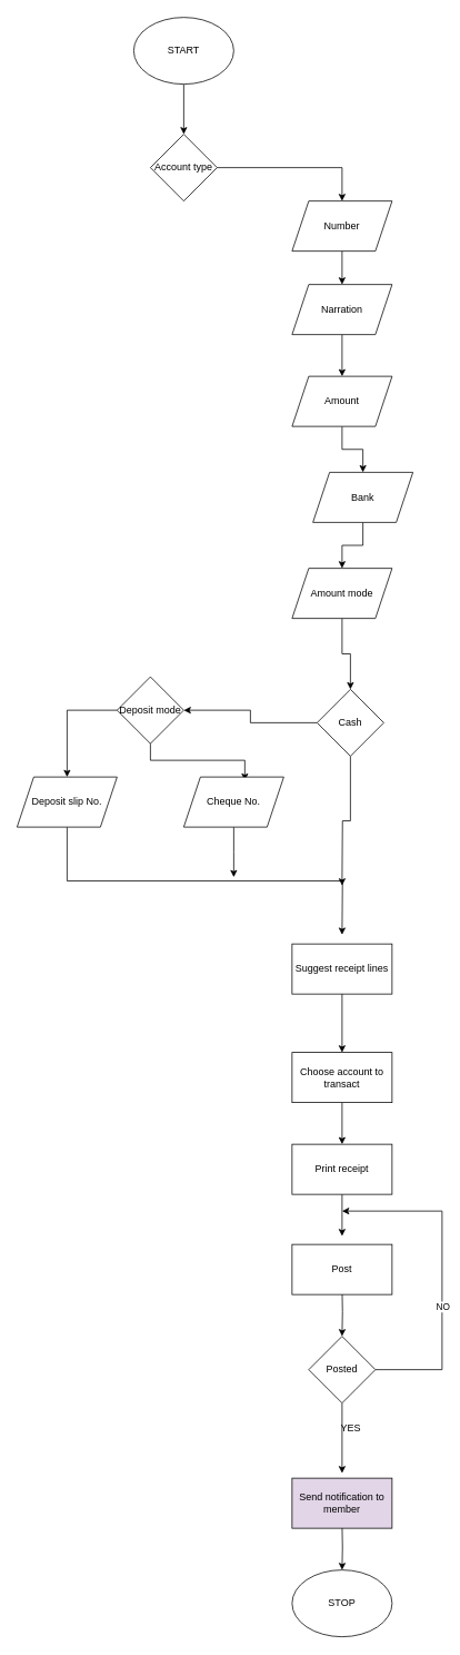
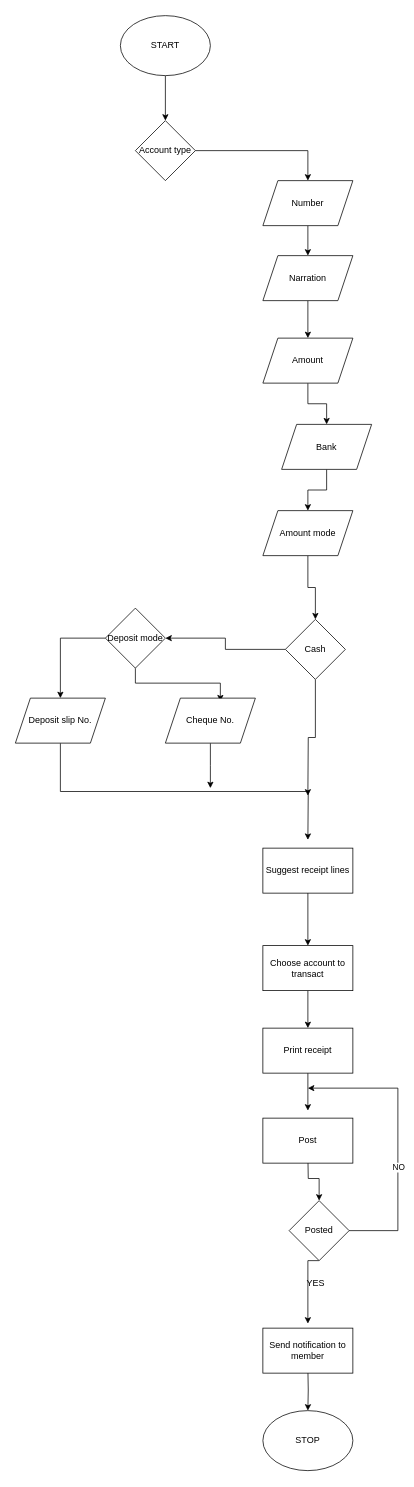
  <mxCell id="0" />
  <mxCell id="1" parent="0" />
  <mxCell id="2" style="edgeStyle=orthogonalEdgeStyle;rounded=0;orthogonalLoop=1;jettySize=auto;html=1;exitX=0.5;exitY=1;exitDx=0;exitDy=0;entryX=0.5;entryY=0;entryDx=0;entryDy=0;" parent="1" source="3" target="5" edge="1"><mxGeometry relative="1" as="geometry" /></mxCell>
  <mxCell id="3" value="START" style="ellipse;whiteSpace=wrap;html=1;" parent="1" vertex="1"><mxGeometry x="160" y="20" width="120" height="80" as="geometry" /></mxCell>
  <mxCell id="4" style="edgeStyle=orthogonalEdgeStyle;rounded=0;orthogonalLoop=1;jettySize=auto;html=1;exitX=1;exitY=0.5;exitDx=0;exitDy=0;entryX=0.5;entryY=0;entryDx=0;entryDy=0;" parent="1" source="5" target="7" edge="1"><mxGeometry relative="1" as="geometry"><mxPoint x="420" y="200" as="targetPoint" /></mxGeometry></mxCell>
  <mxCell id="5" value="Account type" style="rhombus;whiteSpace=wrap;html=1;" parent="1" vertex="1"><mxGeometry x="180" y="160" width="80" height="80" as="geometry" /></mxCell>
  <mxCell id="6" style="edgeStyle=orthogonalEdgeStyle;rounded=0;orthogonalLoop=1;jettySize=auto;html=1;exitX=0.5;exitY=1;exitDx=0;exitDy=0;entryX=0.5;entryY=0;entryDx=0;entryDy=0;" parent="1" source="7" target="9" edge="1"><mxGeometry relative="1" as="geometry" /></mxCell>
  <mxCell id="7" value="Number" style="shape=parallelogram;perimeter=parallelogramPerimeter;whiteSpace=wrap;html=1;fixedSize=1;" parent="1" vertex="1"><mxGeometry x="350" y="240" width="120" height="60" as="geometry" /></mxCell>
  <mxCell id="8" style="edgeStyle=orthogonalEdgeStyle;rounded=0;orthogonalLoop=1;jettySize=auto;html=1;exitX=0.5;exitY=1;exitDx=0;exitDy=0;entryX=0.5;entryY=0;entryDx=0;entryDy=0;" parent="1" source="9" target="11" edge="1"><mxGeometry relative="1" as="geometry" /></mxCell>
  <mxCell id="9" value="Narration" style="shape=parallelogram;perimeter=parallelogramPerimeter;whiteSpace=wrap;html=1;fixedSize=1;" parent="1" vertex="1"><mxGeometry x="350" y="340" width="120" height="60" as="geometry" /></mxCell>
  <mxCell id="10" style="edgeStyle=orthogonalEdgeStyle;rounded=0;orthogonalLoop=1;jettySize=auto;html=1;exitX=0.5;exitY=1;exitDx=0;exitDy=0;entryX=0.5;entryY=0;entryDx=0;entryDy=0;" parent="1" source="11" target="13" edge="1"><mxGeometry relative="1" as="geometry" /></mxCell>
  <mxCell id="11" value="Amount" style="shape=parallelogram;perimeter=parallelogramPerimeter;whiteSpace=wrap;html=1;fixedSize=1;" parent="1" vertex="1"><mxGeometry x="350" y="450" width="120" height="60" as="geometry" /></mxCell>
  <mxCell id="12" style="edgeStyle=orthogonalEdgeStyle;rounded=0;orthogonalLoop=1;jettySize=auto;html=1;exitX=0.5;exitY=1;exitDx=0;exitDy=0;entryX=0.5;entryY=0;entryDx=0;entryDy=0;" parent="1" source="13" target="15" edge="1"><mxGeometry relative="1" as="geometry" /></mxCell>
  <mxCell id="13" value="Bank" style="shape=parallelogram;perimeter=parallelogramPerimeter;whiteSpace=wrap;html=1;fixedSize=1;" parent="1" vertex="1"><mxGeometry x="375" y="565" width="120" height="60" as="geometry" /></mxCell>
  <mxCell id="14" style="edgeStyle=orthogonalEdgeStyle;rounded=0;orthogonalLoop=1;jettySize=auto;html=1;exitX=0.5;exitY=1;exitDx=0;exitDy=0;entryX=0.5;entryY=0;entryDx=0;entryDy=0;" parent="1" source="15" target="18" edge="1"><mxGeometry relative="1" as="geometry" /></mxCell>
  <mxCell id="15" value="Amount mode" style="shape=parallelogram;perimeter=parallelogramPerimeter;whiteSpace=wrap;html=1;fixedSize=1;" parent="1" vertex="1"><mxGeometry x="350" y="680" width="120" height="60" as="geometry" /></mxCell>
  <mxCell id="16" style="edgeStyle=orthogonalEdgeStyle;rounded=0;orthogonalLoop=1;jettySize=auto;html=1;exitX=0;exitY=0.5;exitDx=0;exitDy=0;entryX=1;entryY=0.5;entryDx=0;entryDy=0;" parent="1" source="18" target="21" edge="1"><mxGeometry relative="1" as="geometry" /></mxCell>
  <mxCell id="17" style="edgeStyle=orthogonalEdgeStyle;rounded=0;orthogonalLoop=1;jettySize=auto;html=1;exitX=0.5;exitY=1;exitDx=0;exitDy=0;" parent="1" source="18" edge="1"><mxGeometry relative="1" as="geometry"><mxPoint x="410" y="1060" as="targetPoint" /></mxGeometry></mxCell>
  <mxCell id="18" value="Cash" style="rhombus;whiteSpace=wrap;html=1;" parent="1" vertex="1"><mxGeometry x="380" y="825" width="80" height="80" as="geometry" /></mxCell>
  <mxCell id="19" style="edgeStyle=orthogonalEdgeStyle;rounded=0;orthogonalLoop=1;jettySize=auto;html=1;exitX=0;exitY=0.5;exitDx=0;exitDy=0;entryX=0.5;entryY=0;entryDx=0;entryDy=0;" parent="1" source="21" target="23" edge="1"><mxGeometry relative="1" as="geometry" /></mxCell>
  <mxCell id="20" style="edgeStyle=orthogonalEdgeStyle;rounded=0;orthogonalLoop=1;jettySize=auto;html=1;exitX=0.5;exitY=1;exitDx=0;exitDy=0;entryX=0.611;entryY=0.072;entryDx=0;entryDy=0;entryPerimeter=0;" parent="1" source="21" target="25" edge="1"><mxGeometry relative="1" as="geometry" /></mxCell>
  <mxCell id="21" value="Deposit mode" style="rhombus;whiteSpace=wrap;html=1;" parent="1" vertex="1"><mxGeometry x="140" y="810" width="80" height="80" as="geometry" /></mxCell>
  <mxCell id="22" style="edgeStyle=orthogonalEdgeStyle;rounded=0;orthogonalLoop=1;jettySize=auto;html=1;exitX=0.5;exitY=1;exitDx=0;exitDy=0;entryX=0.5;entryY=0;entryDx=0;entryDy=0;" parent="1" source="23" edge="1"><mxGeometry relative="1" as="geometry"><mxPoint x="410" y="1119" as="targetPoint" /></mxGeometry></mxCell>
  <mxCell id="23" value="Deposit slip No." style="shape=parallelogram;perimeter=parallelogramPerimeter;whiteSpace=wrap;html=1;fixedSize=1;" parent="1" vertex="1"><mxGeometry x="20" y="930" width="120" height="60" as="geometry" /></mxCell>
  <mxCell id="24" style="edgeStyle=orthogonalEdgeStyle;rounded=0;orthogonalLoop=1;jettySize=auto;html=1;exitX=0.5;exitY=1;exitDx=0;exitDy=0;" parent="1" source="25" edge="1"><mxGeometry relative="1" as="geometry"><mxPoint x="280" y="1050" as="targetPoint" /></mxGeometry></mxCell>
  <mxCell id="25" value="Cheque No." style="shape=parallelogram;perimeter=parallelogramPerimeter;whiteSpace=wrap;html=1;fixedSize=1;" parent="1" vertex="1"><mxGeometry x="220" y="930" width="120" height="60" as="geometry" /></mxCell>
  <mxCell id="26" style="edgeStyle=orthogonalEdgeStyle;rounded=0;orthogonalLoop=1;jettySize=auto;html=1;exitX=0.5;exitY=1;exitDx=0;exitDy=0;entryX=0.5;entryY=0;entryDx=0;entryDy=0;" parent="1" edge="1"><mxGeometry relative="1" as="geometry"><mxPoint x="410" y="1179" as="sourcePoint" /><mxPoint x="410" y="1260" as="targetPoint" /></mxGeometry></mxCell>
  <mxCell id="27" style="edgeStyle=orthogonalEdgeStyle;rounded=0;orthogonalLoop=1;jettySize=auto;html=1;exitX=0.5;exitY=1;exitDx=0;exitDy=0;entryX=0.5;entryY=0;entryDx=0;entryDy=0;" parent="1" target="33" edge="1"><mxGeometry relative="1" as="geometry"><mxPoint x="410" y="1540" as="sourcePoint" /></mxGeometry></mxCell>
  <mxCell id="28" style="edgeStyle=orthogonalEdgeStyle;rounded=0;orthogonalLoop=1;jettySize=auto;html=1;exitX=0.5;exitY=1;exitDx=0;exitDy=0;entryX=0.5;entryY=0;entryDx=0;entryDy=0;" parent="1" edge="1"><mxGeometry relative="1" as="geometry"><mxPoint x="410" y="1320" as="sourcePoint" /><mxPoint x="410" y="1370" as="targetPoint" /></mxGeometry></mxCell>
  <mxCell id="29" style="edgeStyle=orthogonalEdgeStyle;rounded=0;orthogonalLoop=1;jettySize=auto;html=1;exitX=0.5;exitY=1;exitDx=0;exitDy=0;entryX=0.5;entryY=0;entryDx=0;entryDy=0;" parent="1" edge="1"><mxGeometry relative="1" as="geometry"><mxPoint x="410" y="1430" as="sourcePoint" /><mxPoint x="410" y="1480" as="targetPoint" /></mxGeometry></mxCell>
  <mxCell id="30" style="edgeStyle=orthogonalEdgeStyle;rounded=0;orthogonalLoop=1;jettySize=auto;html=1;exitX=1;exitY=0.5;exitDx=0;exitDy=0;" parent="1" source="33" edge="1"><mxGeometry relative="1" as="geometry"><mxPoint x="410" y="1450" as="targetPoint" /><Array as="points"><mxPoint x="530" y="1640" /><mxPoint x="530" y="1450" /></Array></mxGeometry></mxCell>
  <mxCell id="31" value="NO" style="edgeLabel;html=1;align=center;verticalAlign=middle;resizable=0;points=[];" parent="30" vertex="1" connectable="0"><mxGeometry x="-0.202" relative="1" as="geometry"><mxPoint as="offset" /></mxGeometry></mxCell>
  <mxCell id="32" style="edgeStyle=orthogonalEdgeStyle;rounded=0;orthogonalLoop=1;jettySize=auto;html=1;exitX=0.5;exitY=1;exitDx=0;exitDy=0;entryX=0.5;entryY=0;entryDx=0;entryDy=0;" parent="1" source="33" edge="1"><mxGeometry relative="1" as="geometry"><Array as="points"><mxPoint x="410" y="1710" /><mxPoint x="410" y="1710" /></Array><mxPoint x="410" y="1764" as="targetPoint" /></mxGeometry></mxCell>
- <mxCell id="33" value="Posted" style="rhombus;whiteSpace=wrap;html=1;" parent="1" vertex="1"><mxGeometry x="370" y="1600" width="80" height="80" as="geometry" /></mxCell>
+ <mxCell id="33" value="Posted" style="rhombus;whiteSpace=wrap;html=1;" parent="1" vertex="1"><mxGeometry x="385" y="1600" width="80" height="80" as="geometry" /></mxCell>
  <mxCell id="34" style="edgeStyle=orthogonalEdgeStyle;rounded=0;orthogonalLoop=1;jettySize=auto;html=1;exitX=0.5;exitY=1;exitDx=0;exitDy=0;entryX=0.5;entryY=0;entryDx=0;entryDy=0;" parent="1" target="35" edge="1"><mxGeometry relative="1" as="geometry"><mxPoint x="410" y="1824" as="sourcePoint" /></mxGeometry></mxCell>
  <mxCell id="35" value="STOP" style="ellipse;whiteSpace=wrap;html=1;" parent="1" vertex="1"><mxGeometry x="350" y="1880" width="120" height="80" as="geometry" /></mxCell>
  <mxCell id="36" value="YES" style="text;html=1;align=center;verticalAlign=middle;resizable=0;points=[];autosize=1;strokeColor=none;fillColor=none;" parent="1" vertex="1"><mxGeometry x="395" y="1695" width="50" height="30" as="geometry" /></mxCell>
  <mxCell id="37" value="Suggest receipt lines" style="rounded=0;whiteSpace=wrap;html=1;" vertex="1" parent="1"><mxGeometry x="350" y="1130" width="120" height="60" as="geometry" /></mxCell>
  <mxCell id="38" value="Choose account to transact" style="rounded=0;whiteSpace=wrap;html=1;" vertex="1" parent="1"><mxGeometry x="350" y="1260" width="120" height="60" as="geometry" /></mxCell>
  <mxCell id="39" value="Print receipt" style="rounded=0;whiteSpace=wrap;html=1;" vertex="1" parent="1"><mxGeometry x="350" y="1370" width="120" height="60" as="geometry" /></mxCell>
  <mxCell id="40" value="Post" style="rounded=0;whiteSpace=wrap;html=1;" vertex="1" parent="1"><mxGeometry x="350" y="1490" width="120" height="60" as="geometry" /></mxCell>
- <mxCell id="41" value="Send notification to member" style="rounded=0;whiteSpace=wrap;html=1;fillColor=#e1d5e7;" vertex="1" parent="1"><mxGeometry x="350" y="1770" width="120" height="60" as="geometry" /></mxCell>
+ <mxCell id="41" value="Send notification to member" style="rounded=0;whiteSpace=wrap;html=1;" vertex="1" parent="1"><mxGeometry x="350" y="1770" width="120" height="60" as="geometry" /></mxCell>
